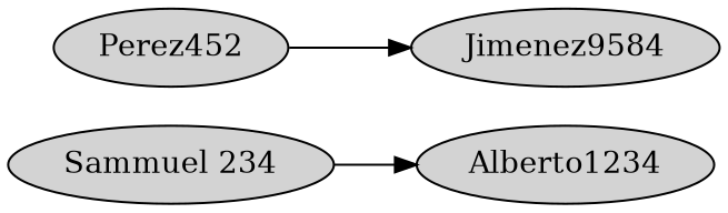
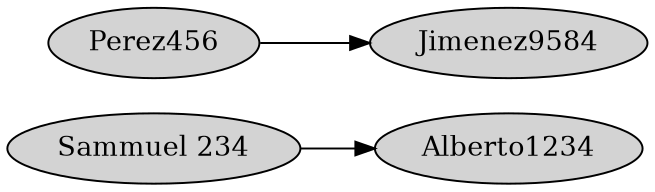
  digraph {
    rankdir=LR
    node [style=filled]
    n1 [label="Sammuel 234"]
    n2 [label=Alberto1234]
-   n3 [label=Perez452]
+   n3 [label=Perez456]
    n4 [label=Jimenez9584]
    n1 -> n2
    n3 -> n4
  }
